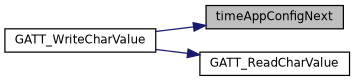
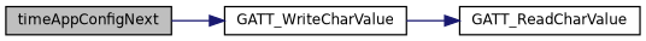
  digraph {
    rankdir=LR
    node [color=black fillcolor=white fontname=Helvetica fontsize=10 shape=record style=filled]
    edge [color=midnightblue fontname=Helvetica fontsize=10 labelfontname=Helvetica labelfontsize=10 style=solid]
    n1 [fillcolor=grey75 fontcolor=black height=0.2 label=timeAppConfigNext width=0.4]
    n2 [height=0.2 label=GATT_WriteCharValue width=0.4]
    n3 [height=0.2 label=GATT_ReadCharValue width=0.4]
-   n2 -> n1
+   n1 -> n2
    n2 -> n3
  }
